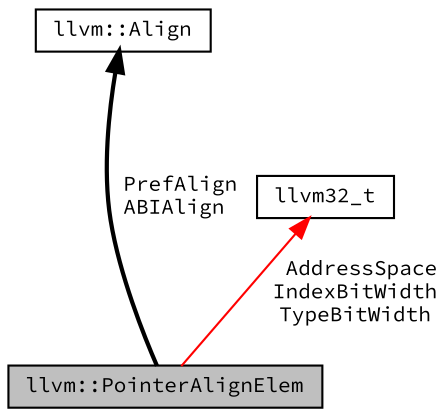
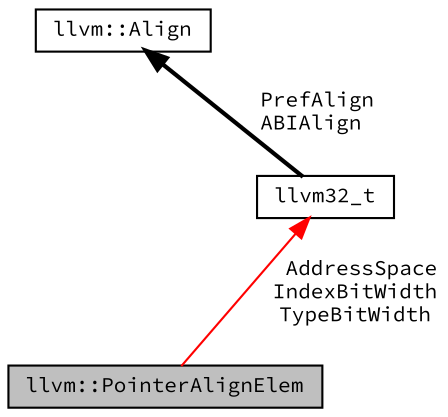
  digraph {
    fontname="Source Code Pro"
    node [color=black fontname="Source Code Pro" fontsize=10 shape=record]
    edge [dir=back fontname="Source Code Pro" fontsize=10 labelfontname=Helvetica labelfontsize=10]
    n1 [fillcolor=grey75 fontcolor=black height=0.2 label="llvm::PointerAlignElem" style=filled width=0.4]
    n2 [height=0.2 label=llvm32_t width=0.4]
    n3 [height=0.2 label="llvm::Align" width=0.4]
    n2 -> n1 [color=red label=" AddressSpace\nIndexBitWidth\nTypeBitWidth" style=solid]
-   n3 -> n1 [color=black label=" PrefAlign\nABIAlign" style=bold]
+   n3 -> n2 [color=black label=" PrefAlign\nABIAlign" style=bold]
  }
